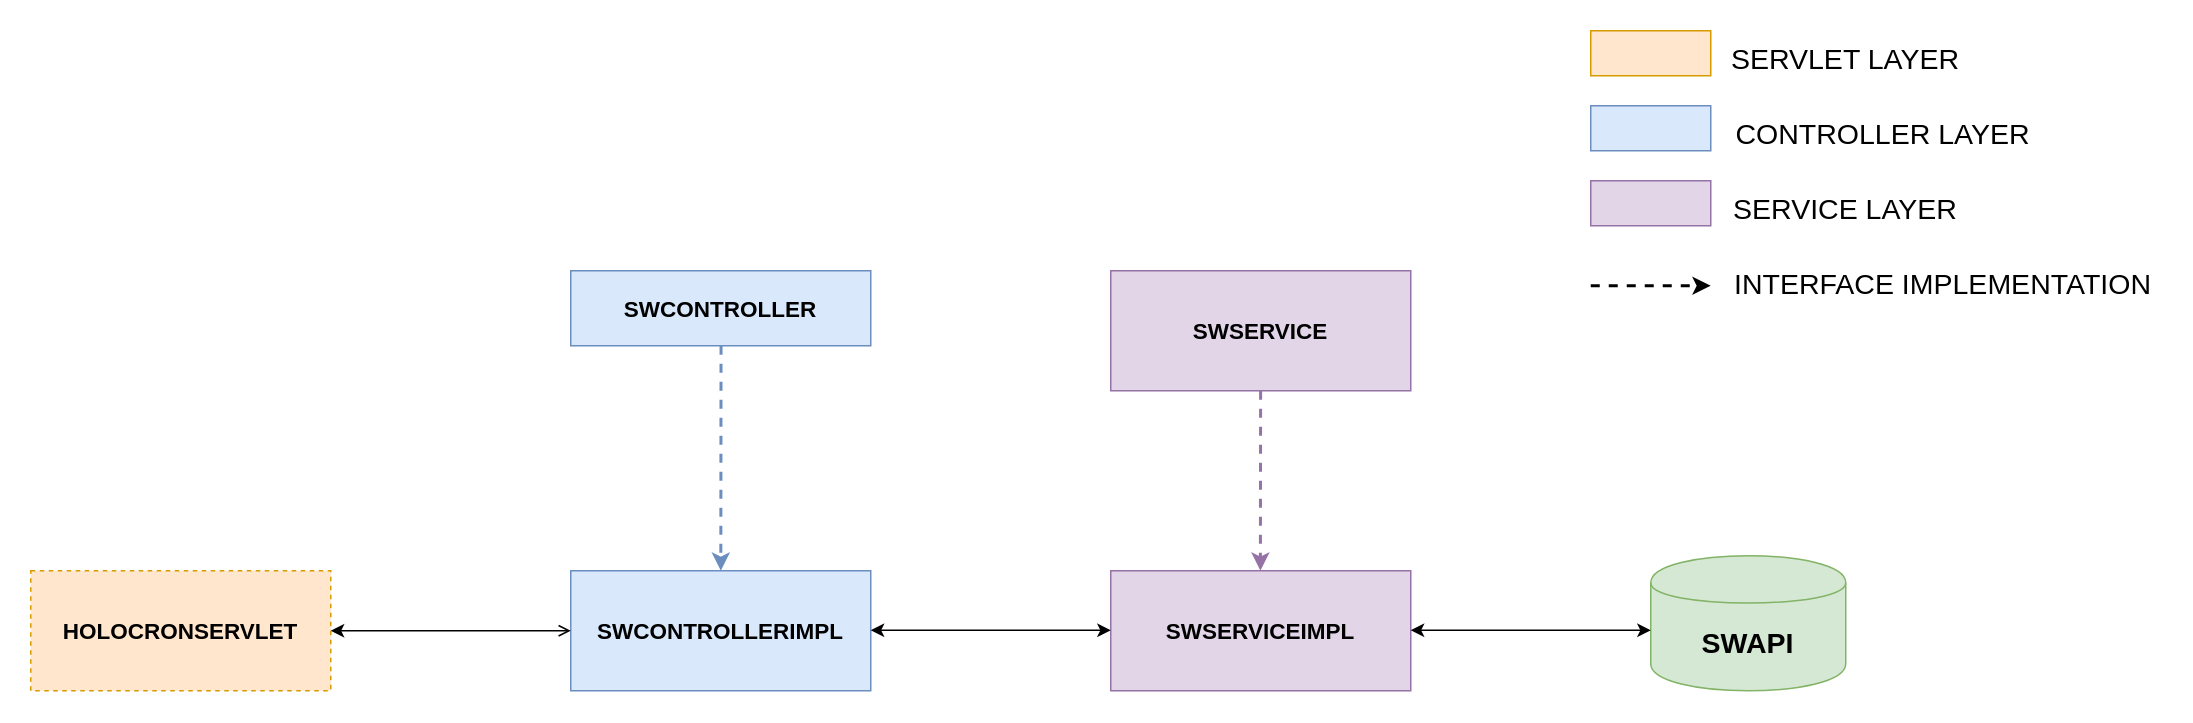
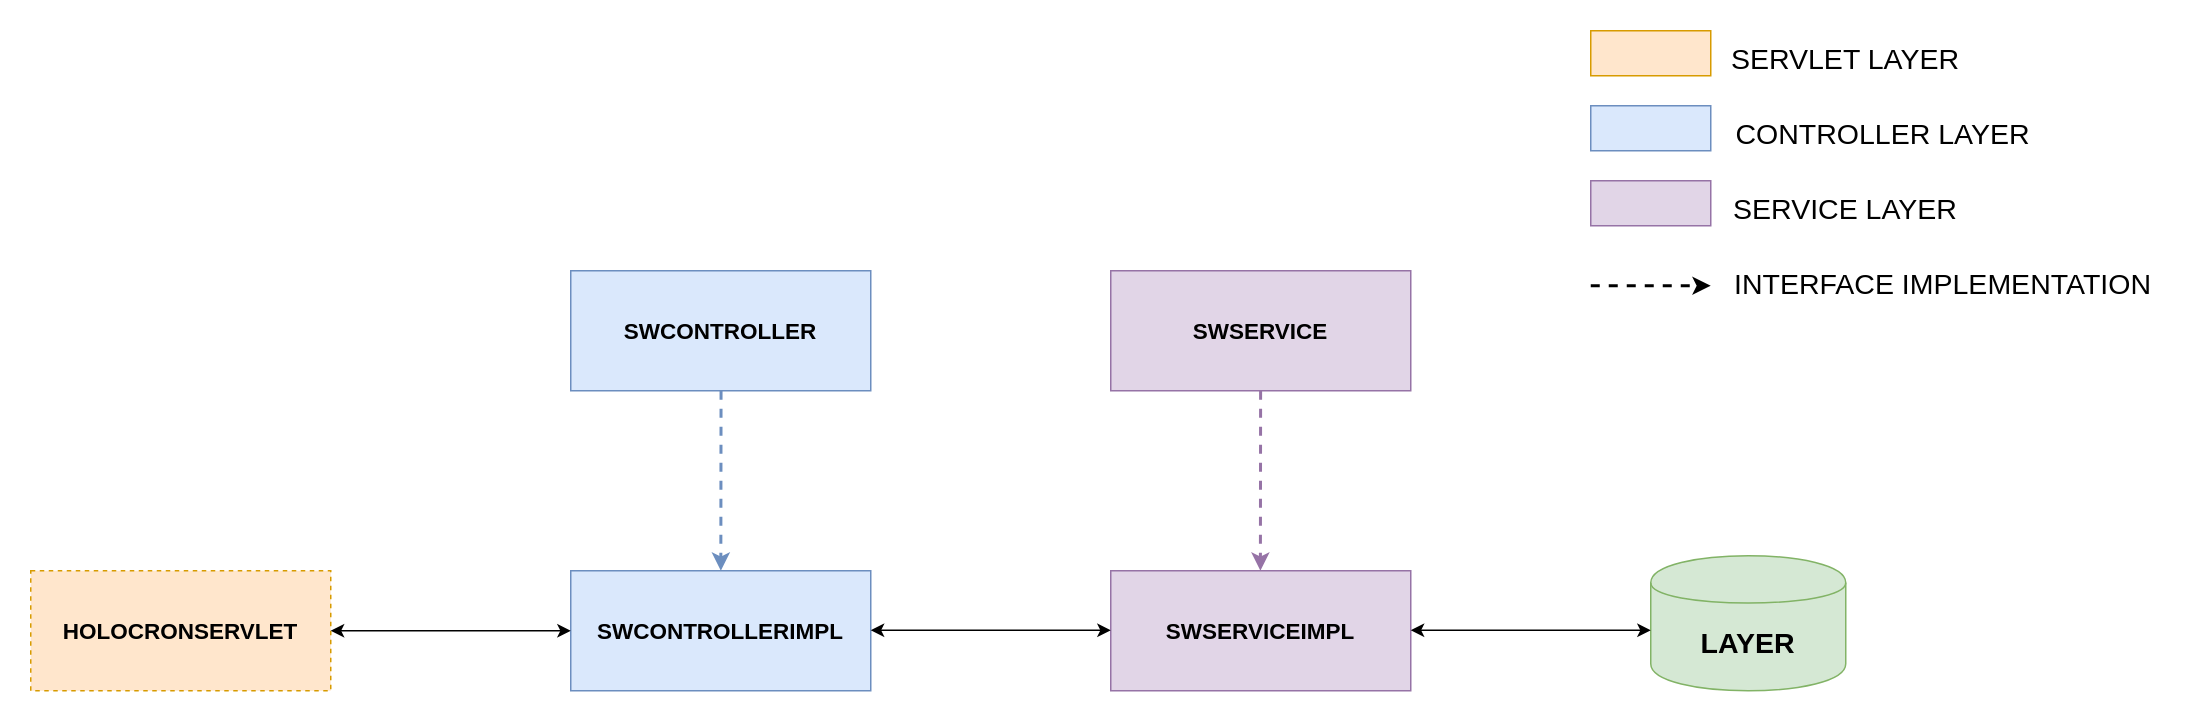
  <mxCell id="0" />
  <mxCell id="1" parent="0" />
  <mxCell id="2" value="&lt;font style=&quot;font-size: 15px&quot;&gt;&lt;b&gt;HOLOCRONSERVLET&lt;/b&gt;&lt;/font&gt;" style="rounded=0;whiteSpace=wrap;html=1;fillColor=#ffe6cc;strokeColor=#d79b00;dashed=1;" vertex="1" parent="1"><mxGeometry y="380" width="200" height="80" as="geometry" x="20" /></mxCell>
  <mxCell id="3" value="&lt;span style=&quot;font-size: 15px&quot;&gt;&lt;b&gt;SWCONTROLLERIMPL&lt;/b&gt;&lt;/span&gt;" style="rounded=0;whiteSpace=wrap;html=1;fillColor=#dae8fc;strokeColor=#6c8ebf;" vertex="1" parent="1"><mxGeometry x="380" y="380" width="200" height="80" as="geometry" /></mxCell>
  <mxCell id="4" value="&lt;span style=&quot;font-size: 15px&quot;&gt;&lt;b&gt;SWSERVICEIMPL&lt;/b&gt;&lt;/span&gt;" style="rounded=0;whiteSpace=wrap;html=1;fillColor=#e1d5e7;strokeColor=#9673a6;" vertex="1" parent="1"><mxGeometry x="740" y="380" width="200" height="80" as="geometry" /></mxCell>
- <mxCell id="5" value="&lt;span style=&quot;font-size: 15px&quot;&gt;&lt;b&gt;SWCONTROLLER&lt;br&gt;&lt;/b&gt;&lt;/span&gt;" style="rounded=0;whiteSpace=wrap;html=1;fillColor=#dae8fc;strokeColor=#6c8ebf;" vertex="1" parent="1"><mxGeometry x="380" y="180" width="200" height="50" as="geometry" /></mxCell>
+ <mxCell id="5" value="&lt;span style=&quot;font-size: 15px&quot;&gt;&lt;b&gt;SWCONTROLLER&lt;br&gt;&lt;/b&gt;&lt;/span&gt;" style="rounded=0;whiteSpace=wrap;html=1;fillColor=#dae8fc;strokeColor=#6c8ebf;" vertex="1" parent="1"><mxGeometry x="380" y="180" width="200" height="80" as="geometry" /></mxCell>
  <mxCell id="6" value="&lt;span style=&quot;font-size: 15px&quot;&gt;&lt;b&gt;SWSERVICE&lt;/b&gt;&lt;/span&gt;" style="rounded=0;whiteSpace=wrap;html=1;fillColor=#e1d5e7;strokeColor=#9673a6;" vertex="1" parent="1"><mxGeometry x="740" y="180" width="200" height="80" as="geometry" /></mxCell>
- <mxCell id="7" value="&lt;b&gt;&lt;font style=&quot;font-size: 19px&quot;&gt;SWAPI&lt;/font&gt;&lt;/b&gt;" style="shape=cylinder;whiteSpace=wrap;html=1;boundedLbl=1;backgroundOutline=1;fillColor=#d5e8d4;strokeColor=#82b366;" vertex="1" parent="1"><mxGeometry x="1100" y="370" width="130" height="90" as="geometry" /></mxCell>
+ <mxCell id="7" value="&lt;b&gt;&lt;font style=&quot;font-size: 19px&quot;&gt;LAYER&lt;/font&gt;&lt;/b&gt;" style="shape=cylinder;whiteSpace=wrap;html=1;boundedLbl=1;backgroundOutline=1;fillColor=#d5e8d4;strokeColor=#82b366;" vertex="1" parent="1"><mxGeometry x="1100" y="370" width="130" height="90" as="geometry" /></mxCell>
  <mxCell id="8" value="" style="endArrow=classic;html=1;exitX=0.501;exitY=1;exitDx=0;exitDy=0;exitPerimeter=0;fillColor=#dae8fc;strokeColor=#6c8ebf;dashed=1;strokeWidth=2;" edge="1" parent="1" source="5" target="3"><mxGeometry width="50" height="50" relative="1" as="geometry"><mxPoint x="300" y="280" as="sourcePoint" /><mxPoint x="350" y="230" as="targetPoint" /></mxGeometry></mxCell>
  <mxCell id="9" value="" style="endArrow=classic;html=1;exitX=0.501;exitY=1;exitDx=0;exitDy=0;exitPerimeter=0;fillColor=#e1d5e7;strokeColor=#9673a6;dashed=1;strokeWidth=2;" edge="1" parent="1"><mxGeometry width="50" height="50" relative="1" as="geometry"><mxPoint x="839.91" y="260" as="sourcePoint" /><mxPoint x="839.76" y="380" as="targetPoint" /></mxGeometry></mxCell>
- <mxCell id="10" value="" style="endArrow=open;startArrow=classic;html=1;entryX=0;entryY=0.5;entryDx=0;entryDy=0;" edge="1" parent="1" source="2" target="3"><mxGeometry width="50" height="50" relative="1" as="geometry"><mxPoint x="610" y="450" as="sourcePoint" /><mxPoint x="660" y="400" as="targetPoint" /></mxGeometry></mxCell>
+ <mxCell id="10" value="" style="endArrow=classic;startArrow=classic;html=1;entryX=0;entryY=0.5;entryDx=0;entryDy=0;" edge="1" parent="1" source="2" target="3"><mxGeometry width="50" height="50" relative="1" as="geometry"><mxPoint x="610" y="450" as="sourcePoint" /><mxPoint x="660" y="400" as="targetPoint" /></mxGeometry></mxCell>
  <mxCell id="11" value="" style="endArrow=classic;startArrow=classic;html=1;entryX=0;entryY=0.5;entryDx=0;entryDy=0;" edge="1" parent="1"><mxGeometry width="50" height="50" relative="1" as="geometry"><mxPoint x="580" y="419.66" as="sourcePoint" /><mxPoint x="740" y="419.66" as="targetPoint" /></mxGeometry></mxCell>
  <mxCell id="12" value="" style="endArrow=classic;startArrow=classic;html=1;entryX=0;entryY=0.5;entryDx=0;entryDy=0;" edge="1" parent="1"><mxGeometry width="50" height="50" relative="1" as="geometry"><mxPoint x="940" y="419.66" as="sourcePoint" /><mxPoint x="1100" y="419.66" as="targetPoint" /></mxGeometry></mxCell>
  <mxCell id="13" value="" style="rounded=0;whiteSpace=wrap;html=1;fillColor=#ffe6cc;strokeColor=#d79b00;" vertex="1" parent="1"><mxGeometry x="1060" y="20" width="80" height="30" as="geometry" /></mxCell>
  <mxCell id="14" value="" style="rounded=0;whiteSpace=wrap;html=1;fillColor=#dae8fc;strokeColor=#6c8ebf;" vertex="1" parent="1"><mxGeometry x="1060" y="70" width="80" height="30" as="geometry" /></mxCell>
  <mxCell id="15" value="" style="rounded=0;whiteSpace=wrap;html=1;fillColor=#e1d5e7;strokeColor=#9673a6;" vertex="1" parent="1"><mxGeometry x="1060" y="120" width="80" height="30" as="geometry" /></mxCell>
  <mxCell id="16" value="&lt;font style=&quot;font-size: 19px&quot;&gt;SERVLET LAYER&lt;/font&gt;" style="text;html=1;strokeColor=none;fillColor=none;align=center;verticalAlign=middle;whiteSpace=wrap;rounded=0;strokeWidth=5;" vertex="1" parent="1"><mxGeometry x="1140" y="30" width="180" height="20" as="geometry" /></mxCell>
  <mxCell id="17" value="&lt;font style=&quot;font-size: 19px&quot;&gt;CONTROLLER LAYER&lt;/font&gt;" style="text;html=1;strokeColor=none;fillColor=none;align=center;verticalAlign=middle;whiteSpace=wrap;rounded=0;strokeWidth=5;" vertex="1" parent="1"><mxGeometry x="1140" y="80" width="230" height="20" as="geometry" /></mxCell>
  <mxCell id="18" value="&lt;font style=&quot;font-size: 19px&quot;&gt;SERVICE LAYER&lt;/font&gt;" style="text;html=1;strokeColor=none;fillColor=none;align=center;verticalAlign=middle;whiteSpace=wrap;rounded=0;strokeWidth=5;" vertex="1" parent="1"><mxGeometry x="1140" y="130" width="180" height="20" as="geometry" /></mxCell>
  <mxCell id="19" value="" style="endArrow=classic;html=1;dashed=1;strokeWidth=2;" edge="1" parent="1"><mxGeometry width="50" height="50" relative="1" as="geometry"><mxPoint x="1060" y="190" as="sourcePoint" /><mxPoint x="1140" y="190" as="targetPoint" /></mxGeometry></mxCell>
  <mxCell id="20" value="&lt;font style=&quot;font-size: 19px&quot;&gt;INTERFACE IMPLEMENTATION&lt;/font&gt;" style="text;html=1;strokeColor=none;fillColor=none;align=center;verticalAlign=middle;whiteSpace=wrap;rounded=0;strokeWidth=5;" vertex="1" parent="1"><mxGeometry x="1150" y="180" width="290" height="20" as="geometry" /></mxCell>
